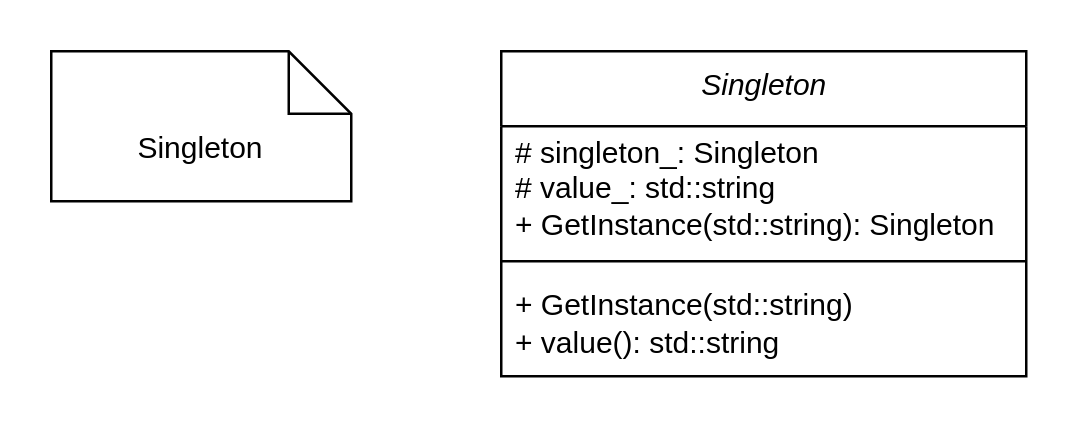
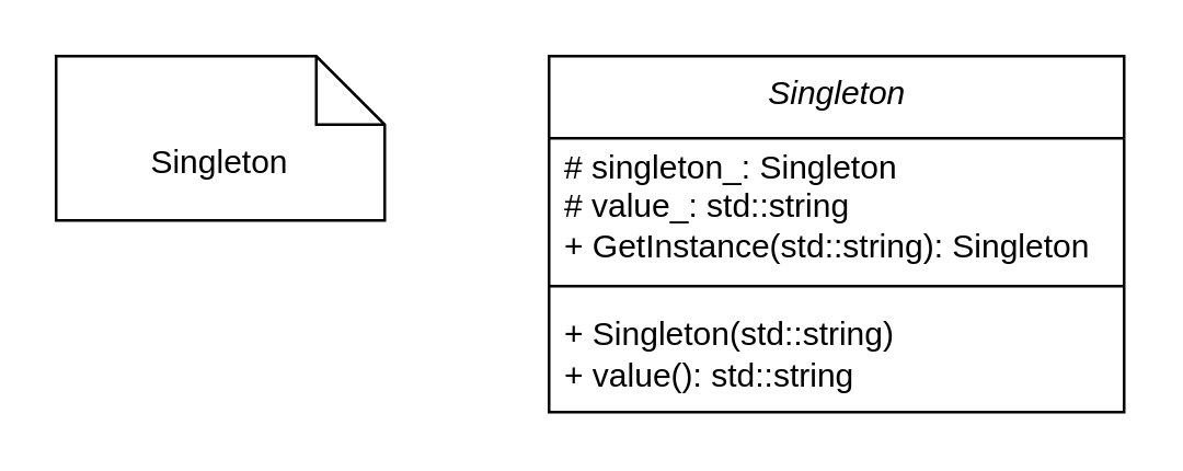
  <mxCell id="0" />
  <mxCell id="1" parent="0" />
  <mxCell id="2" value="Singleton" style="shape=note2;boundedLbl=1;whiteSpace=wrap;html=1;size=25;verticalAlign=top;align=center;strokeWidth=1;" parent="1" vertex="1"><mxGeometry x="20" y="20" width="120" height="60" as="geometry" /></mxCell>
  <mxCell id="3" value="&lt;i&gt;Singleton&lt;/i&gt;" style="swimlane;fontStyle=0;align=center;verticalAlign=top;childLayout=stackLayout;horizontal=1;startSize=30;horizontalStack=0;resizeParent=1;resizeParentMax=0;resizeLast=0;collapsible=0;marginBottom=0;html=1;" vertex="1" parent="1"><mxGeometry x="200" y="20" width="210" height="130" as="geometry" /></mxCell>
  <mxCell id="4" value="# singleton_: Singleton&lt;br&gt;# value_: std::string&lt;br&gt;+ GetInstance(std::string): Singleton" style="text;html=1;strokeColor=none;fillColor=none;align=left;verticalAlign=middle;spacingLeft=4;spacingRight=4;overflow=hidden;rotatable=0;points=[[0,0.5],[1,0.5]];portConstraint=eastwest;" vertex="1" parent="3"><mxGeometry y="30" width="210" height="50" as="geometry" /></mxCell>
  <mxCell id="5" value="" style="line;strokeWidth=1;fillColor=none;align=left;verticalAlign=middle;spacingTop=-1;spacingLeft=3;spacingRight=3;rotatable=0;labelPosition=right;points=[];portConstraint=eastwest;" vertex="1" parent="3"><mxGeometry y="80" width="210" height="8" as="geometry" /></mxCell>
- <mxCell id="6" value="+ GetInstance(std::string)&lt;br&gt;+ value(): std::string" style="text;html=1;strokeColor=none;fillColor=none;align=left;verticalAlign=middle;spacingLeft=4;spacingRight=4;overflow=hidden;rotatable=0;points=[[0,0.5],[1,0.5]];portConstraint=eastwest;" vertex="1" parent="3"><mxGeometry y="88" width="210" height="42" as="geometry" /></mxCell>
+ <mxCell id="6" value="+ Singleton(std::string)&lt;br&gt;+ value(): std::string" style="text;html=1;strokeColor=none;fillColor=none;align=left;verticalAlign=middle;spacingLeft=4;spacingRight=4;overflow=hidden;rotatable=0;points=[[0,0.5],[1,0.5]];portConstraint=eastwest;" vertex="1" parent="3"><mxGeometry y="88" width="210" height="42" as="geometry" /></mxCell>
